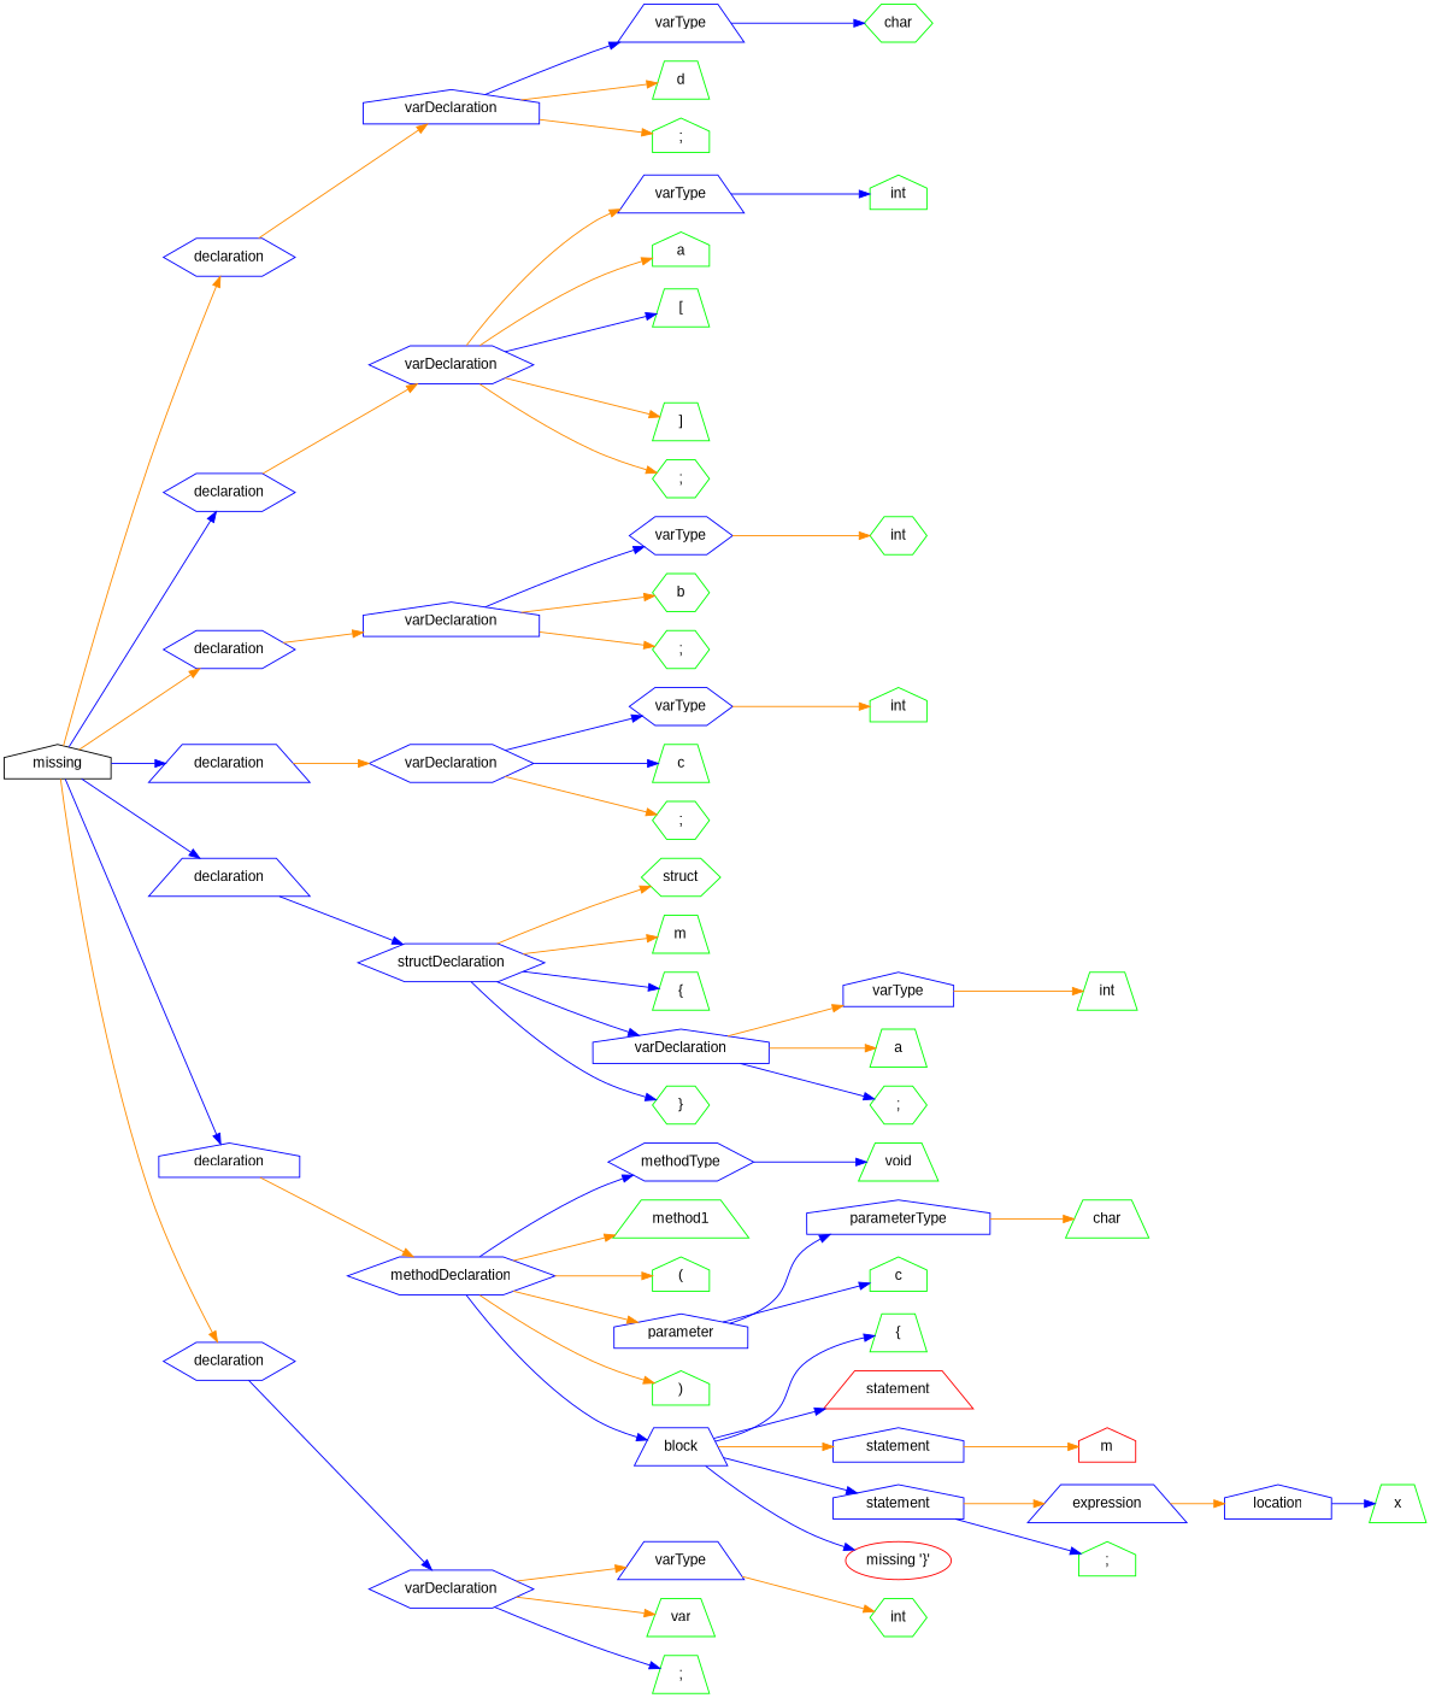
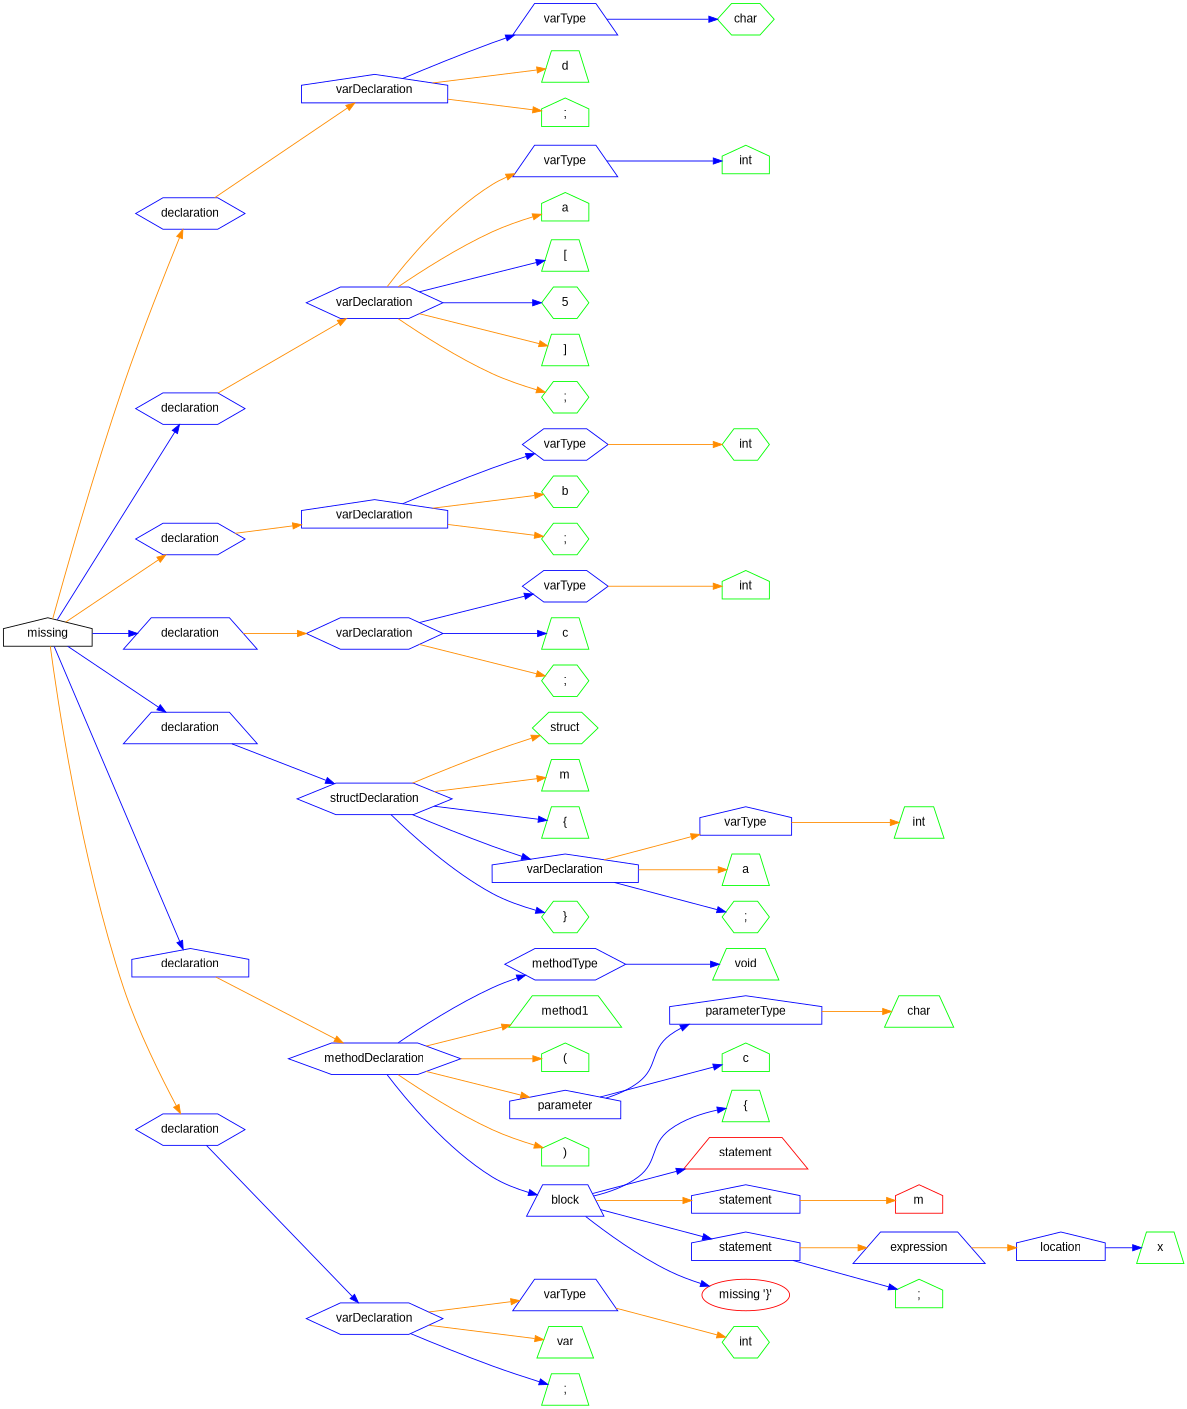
  digraph {
    fontname="Liberation Sans"
    rankdir=LR
    node [fontname="Liberation Sans" shape=hexagon color=green]
    edge [color=darkorange fontname="Liberation Sans"]
    n1 [label=missing shape=house color=""]
    n2 [color=blue label=declaration]
    n3 [color=blue label=declaration]
    n4 [color=blue label=declaration]
    n5 [color=blue label=declaration shape=trapezium]
    n6 [color=blue label=declaration shape=trapezium]
    n7 [color=blue label=declaration shape=house]
    n8 [color=blue label=declaration]
    n9 [color=blue label=varDeclaration shape=house]
    n10 [color=blue label=varDeclaration]
    n11 [color=blue label=varDeclaration shape=house]
    n12 [color=blue label=varDeclaration]
    n13 [color=blue label=structDeclaration]
    n14 [color=blue label=methodDeclaration]
    n15 [color=blue label=varDeclaration]
    n16 [color=blue label=varType shape=trapezium]
    n17 [label=d shape=trapezium]
    n18 [label=";" shape=house]
    n19 [label=char]
    n20 [color=blue label=varType shape=trapezium]
    n21 [label=a shape=house]
    n22 [label="[" shape=trapezium]
+   n23 [label=5]
    n24 [label="]" shape=trapezium]
    n25 [label=";"]
    n26 [label=int shape=house]
    n27 [color=blue label=varType]
    n28 [label=b]
    n29 [label=";"]
    n30 [label=int]
    n31 [color=blue label=varType]
    n32 [label=c shape=trapezium]
    n33 [label=";"]
    n34 [label=int shape=house]
    n35 [label=struct]
    n36 [label=m shape=trapezium]
    n37 [label="{" shape=trapezium]
    n38 [color=blue label=varDeclaration shape=house]
    n39 [label="}"]
    n40 [color=blue label=varType shape=house]
    n41 [label=a shape=trapezium]
    n42 [label=";"]
    n43 [label=int shape=trapezium]
    n44 [color=blue label=methodType]
    n45 [label=method1 shape=trapezium]
    n46 [label="(" shape=house]
    n47 [color=blue label=parameter shape=house]
    n48 [label=")" shape=house]
    n49 [color=blue label=block shape=trapezium]
    n50 [label=void shape=trapezium]
    n51 [color=blue label=parameterType shape=house]
    n52 [label=c shape=house]
    n53 [label="{" shape=trapezium]
    n54 [color=red label=statement shape=trapezium]
    n55 [color=blue label=statement shape=house]
    n56 [color=blue label=statement shape=house]
    n57 [color=red label=<missing '}'> shape=ellipse]
    n58 [label=char shape=trapezium]
    n59 [color=red label=m shape=house]
    n60 [color=blue label=expression shape=trapezium]
    n61 [label=";" shape=house]
    n62 [color=blue label=location shape=house]
    n63 [label=x shape=trapezium]
    n64 [color=blue label=varType shape=trapezium]
    n65 [label=var shape=trapezium]
    n66 [label=";" shape=trapezium]
    n67 [label=int]
    n1 -> n2
    n1 -> n3 [color=blue]
    n1 -> n4
    n1 -> n5 [color=blue]
    n1 -> n6 [color=blue]
    n1 -> n7 [color=blue]
    n1 -> n8
    n2 -> n9
    n3 -> n10
    n4 -> n11
    n5 -> n12
    n6 -> n13 [color=blue]
    n7 -> n14
    n8 -> n15 [color=blue]
    n9 -> n16 [color=blue]
    n9 -> n17
    n9 -> n18
    n10 -> n20
    n10 -> n21
    n10 -> n22 [color=blue]
+   n10 -> n23 [color=blue]
    n10 -> n24
    n10 -> n25
    n11 -> n27 [color=blue]
    n11 -> n28
    n11 -> n29
    n12 -> n31 [color=blue]
    n12 -> n32 [color=blue]
    n12 -> n33
    n13 -> n35
    n13 -> n36
    n13 -> n37 [color=blue]
    n13 -> n38 [color=blue]
    n13 -> n39 [color=blue]
    n14 -> n44 [color=blue]
    n14 -> n45
    n14 -> n46
    n14 -> n47
    n14 -> n48
    n14 -> n49 [color=blue]
    n15 -> n64
    n15 -> n65
    n15 -> n66 [color=blue]
    n16 -> n19 [color=blue]
    n20 -> n26 [color=blue]
    n27 -> n30
    n31 -> n34
    n38 -> n40
    n38 -> n41
    n38 -> n42 [color=blue]
    n40 -> n43
    n44 -> n50 [color=blue]
    n47 -> n51 [color=blue]
    n47 -> n52 [color=blue]
    n49 -> n53 [color=blue]
    n49 -> n54 [color=blue]
    n49 -> n55
    n49 -> n56 [color=blue]
    n49 -> n57 [color=blue]
    n51 -> n58
    n55 -> n59
    n56 -> n60
    n56 -> n61 [color=blue]
    n60 -> n62
    n62 -> n63 [color=blue]
    n64 -> n67
  }
